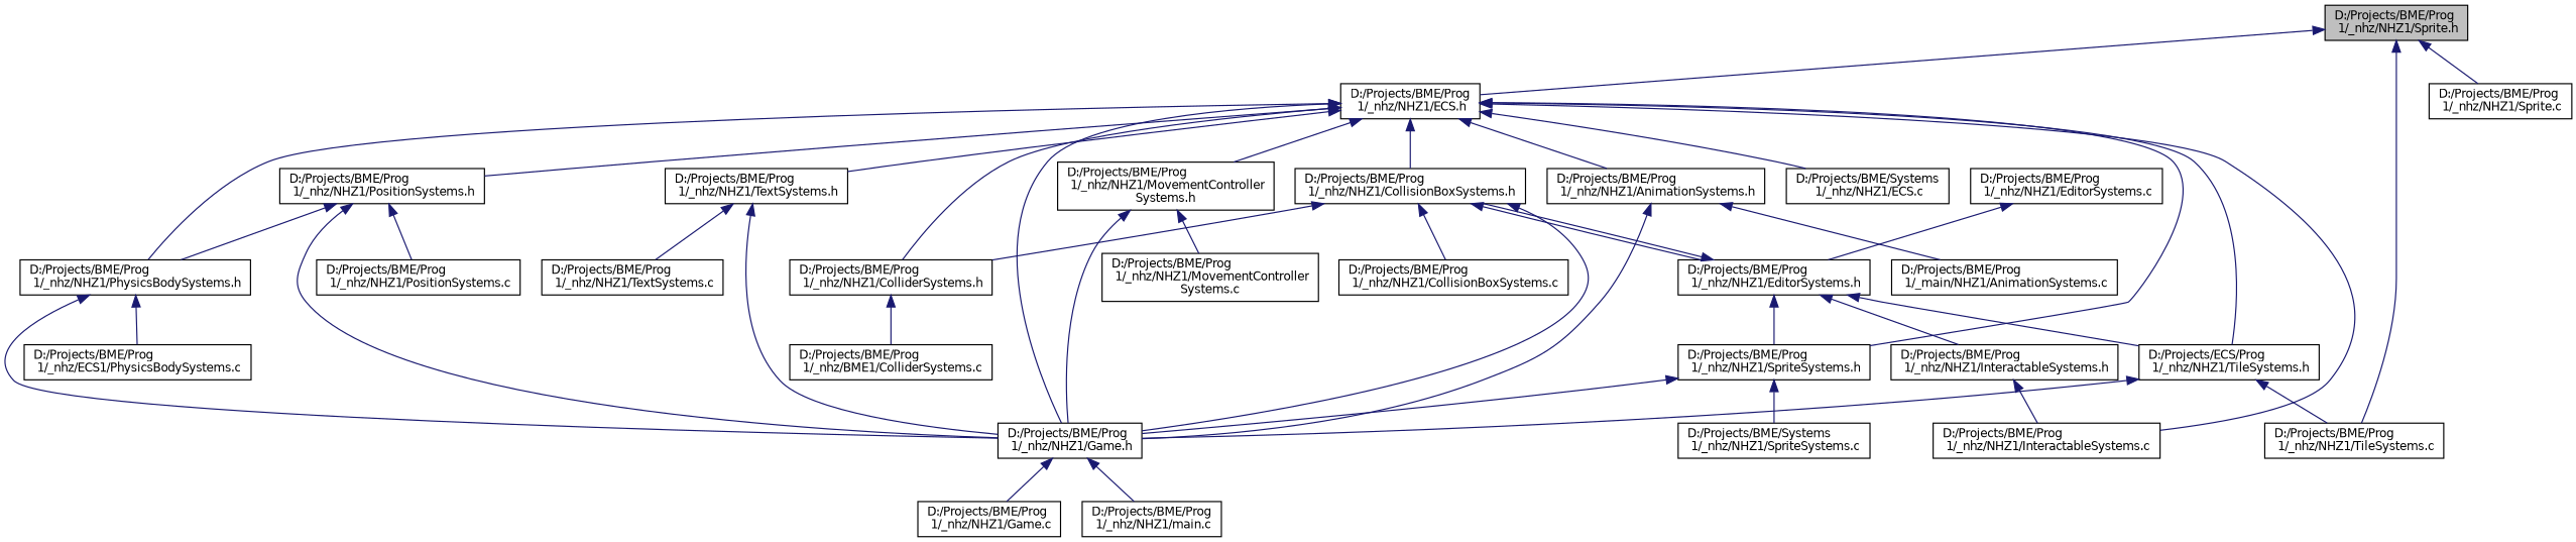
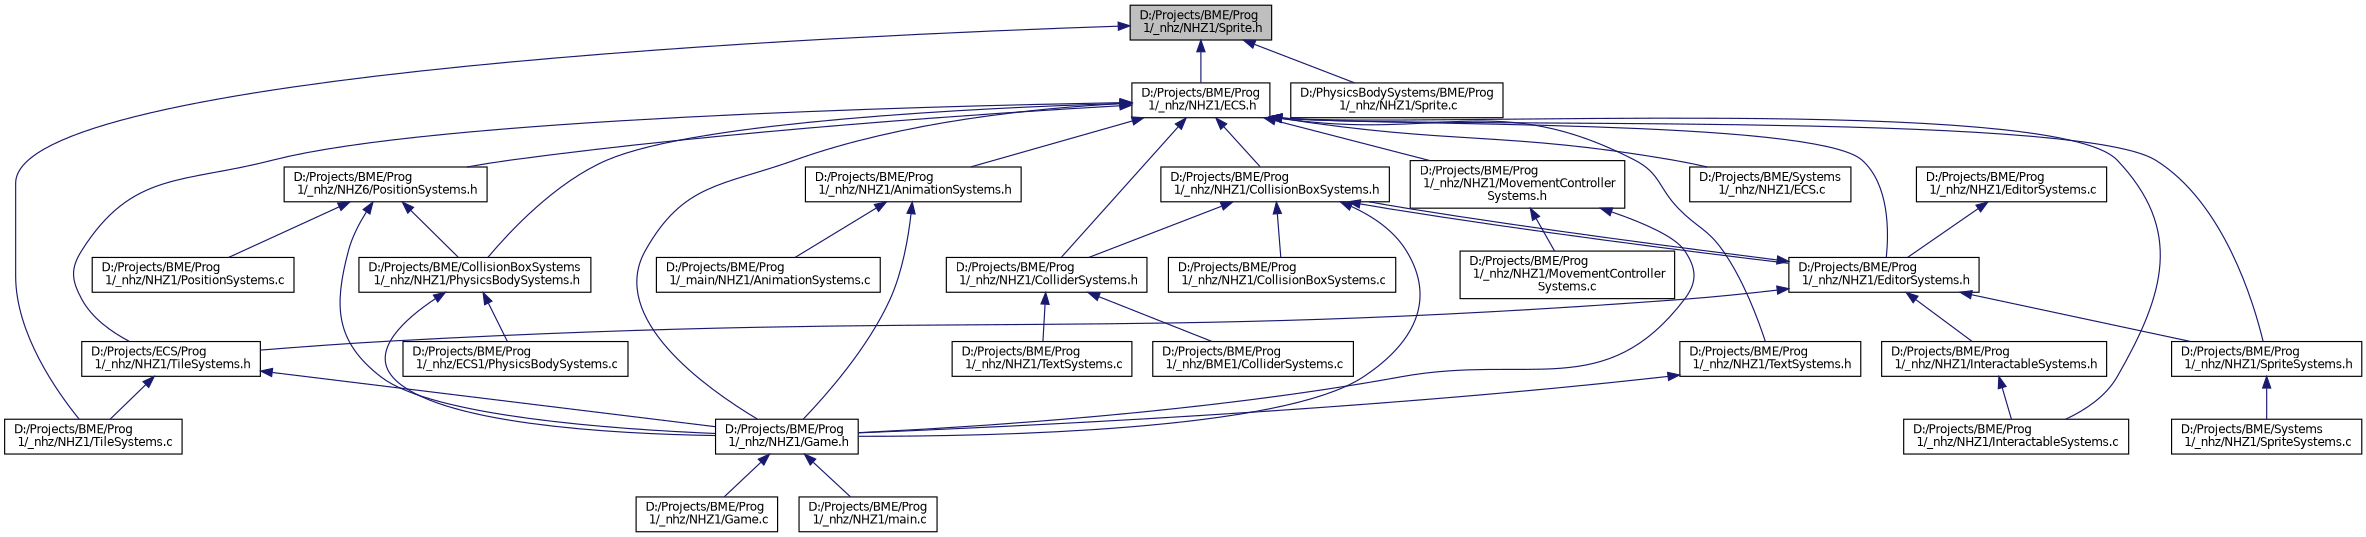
  digraph {
    node [color=black fillcolor=white fontname=Helvetica fontsize=10 shape=record style=filled]
    edge [color=midnightblue dir=back fontname=Helvetica fontsize=10 labelfontname=Helvetica labelfontsize=10 style=solid]
    n1 [fillcolor=grey75 fontcolor=black height=0.2 label="D:/Projects/BME/Prog\l 1/_nhz/NHZ1/Sprite.h" width=0.4]
    n2 [height=0.2 label="D:/Projects/BME/Prog\l 1/_nhz/NHZ1/ECS.h" width=0.4]
-   n3 [height=0.2 label="D:/Projects/BME/Prog\l 1/_nhz/NHZ1/Sprite.c" width=0.4]
+   n3 [height=0.2 label="D:/PhysicsBodySystems/BME/Prog\l 1/_nhz/NHZ1/Sprite.c" width=0.4]
    n4 [height=0.2 label="D:/Projects/BME/Prog\l 1/_nhz/NHZ1/TileSystems.c" width=0.4]
    n5 [height=0.2 label="D:/Projects/BME/Prog\l 1/_nhz/NHZ1/SpriteSystems.h" width=0.4]
    n6 [height=0.2 label="D:/Projects/BME/Prog\l 1/_nhz/NHZ1/AnimationSystems.h" width=0.4]
    n7 [height=0.2 label="D:/Projects/BME/Prog\l 1/_nhz/NHZ1/Game.h" width=0.4]
    n8 [height=0.2 label="D:/Projects/BME/Prog\l 1/_nhz/NHZ1/ColliderSystems.h" width=0.4]
-   n9 [height=0.2 label="D:/Projects/BME/Prog\l 1/_nhz/NHZ1/PhysicsBodySystems.h" width=0.4]
+   n9 [height=0.2 label="D:/Projects/BME/CollisionBoxSystems\l 1/_nhz/NHZ1/PhysicsBodySystems.h" width=0.4]
    n10 [height=0.2 label="D:/Projects/BME/Prog\l 1/_nhz/NHZ1/CollisionBoxSystems.h" width=0.4]
    n11 [height=0.2 label="D:/Projects/BME/Prog\l 1/_nhz/NHZ1/EditorSystems.h" width=0.4]
    n12 [height=0.2 label="D:/Projects/ECS/Prog\l 1/_nhz/NHZ1/TileSystems.h" width=0.4]
    n13 [height=0.2 label="D:/Projects/BME/Systems\l 1/_nhz/NHZ1/ECS.c" width=0.4]
    n14 [height=0.2 label="D:/Projects/BME/Prog\l 1/_nhz/NHZ1/MovementController\lSystems.h" width=0.4]
-   n15 [height=0.2 label="D:/Projects/BME/Prog\l 1/_nhz/NHZ1/PositionSystems.h" width=0.4]
+   n15 [height=0.2 label="D:/Projects/BME/Prog\l 1/_nhz/NHZ6/PositionSystems.h" width=0.4]
    n16 [height=0.2 label="D:/Projects/BME/Prog\l 1/_nhz/NHZ1/TextSystems.h" width=0.4]
    n17 [height=0.2 label="D:/Projects/BME/Prog\l 1/_nhz/NHZ1/InteractableSystems.c" width=0.4]
    n18 [height=0.2 label="D:/Projects/BME/Systems\l 1/_nhz/NHZ1/SpriteSystems.c" width=0.4]
    n19 [height=0.2 label="D:/Projects/BME/Prog\l 1/_main/NHZ1/AnimationSystems.c" width=0.4]
    n20 [height=0.2 label="D:/Projects/BME/Prog\l 1/_nhz/NHZ1/Game.c" width=0.4]
    n21 [height=0.2 label="D:/Projects/BME/Prog\l 1/_nhz/NHZ1/main.c" width=0.4]
    n22 [height=0.2 label="D:/Projects/BME/Prog\l 1/_nhz/BME1/ColliderSystems.c" width=0.4]
    n23 [height=0.2 label="D:/Projects/BME/Prog\l 1/_nhz/ECS1/PhysicsBodySystems.c" width=0.4]
    n24 [height=0.2 label="D:/Projects/BME/Prog\l 1/_nhz/NHZ1/CollisionBoxSystems.c" width=0.4]
    n25 [height=0.2 label="D:/Projects/BME/Prog\l 1/_nhz/NHZ1/InteractableSystems.h" width=0.4]
    n26 [height=0.2 label="D:/Projects/BME/Prog\l 1/_nhz/NHZ1/MovementController\lSystems.c" width=0.4]
    n27 [height=0.2 label="D:/Projects/BME/Prog\l 1/_nhz/NHZ1/PositionSystems.c" width=0.4]
    n28 [height=0.2 label="D:/Projects/BME/Prog\l 1/_nhz/NHZ1/TextSystems.c" width=0.4]
    n29 [height=0.2 label="D:/Projects/BME/Prog\l 1/_nhz/NHZ1/EditorSystems.c" width=0.4]
    n1 -> n2
    n1 -> n3
    n1 -> n4
    n2 -> n5
    n2 -> n6
    n2 -> n7
    n2 -> n8
    n2 -> n9
    n2 -> n10
+   n2 -> n11
    n2 -> n12
    n2 -> n13
    n2 -> n14
    n2 -> n15
    n2 -> n16
    n2 -> n17
-   n5 -> n7
    n5 -> n18
    n6 -> n7
    n6 -> n19
    n7 -> n20
    n7 -> n21
    n8 -> n22
    n9 -> n7
    n9 -> n23
    n10 -> n7
    n10 -> n8
    n10 -> n11
    n10 -> n24
    n11 -> n5
    n11 -> n10
    n11 -> n12
    n11 -> n25
    n12 -> n4
    n12 -> n7
    n14 -> n7
    n14 -> n26
    n15 -> n7
    n15 -> n9
    n15 -> n27
    n16 -> n7
-   n16 -> n28
+   n8 -> n28
    n25 -> n17
    n29 -> n11
  }
